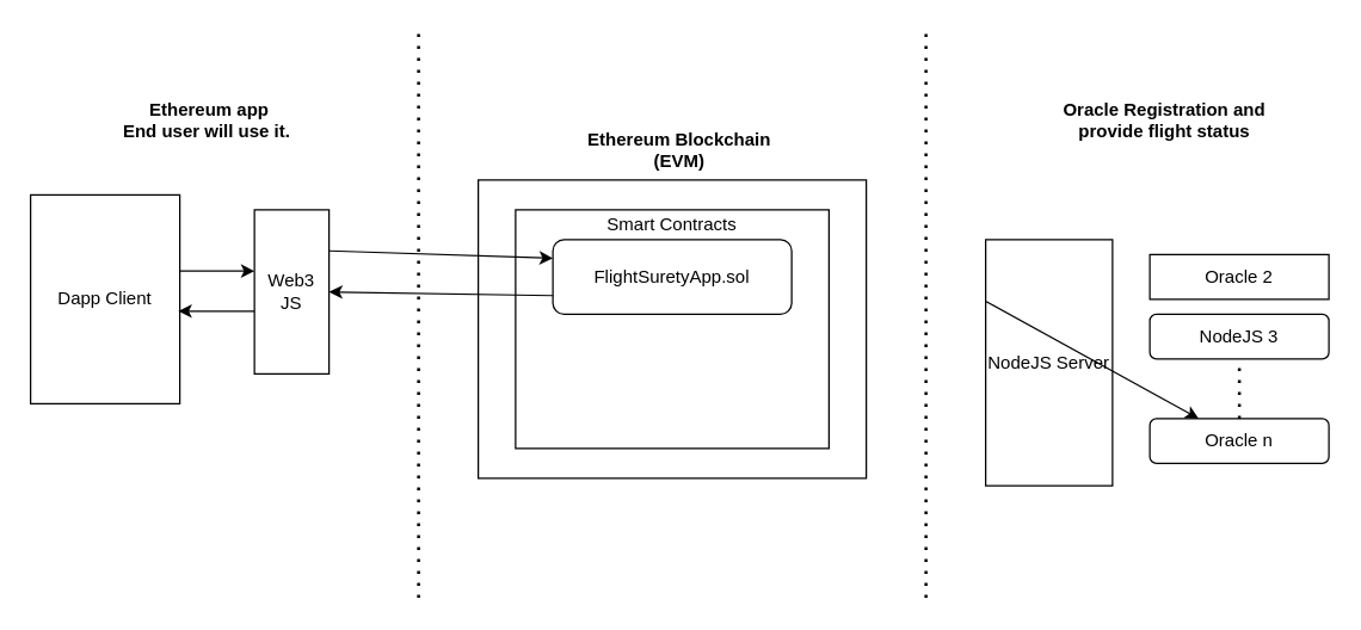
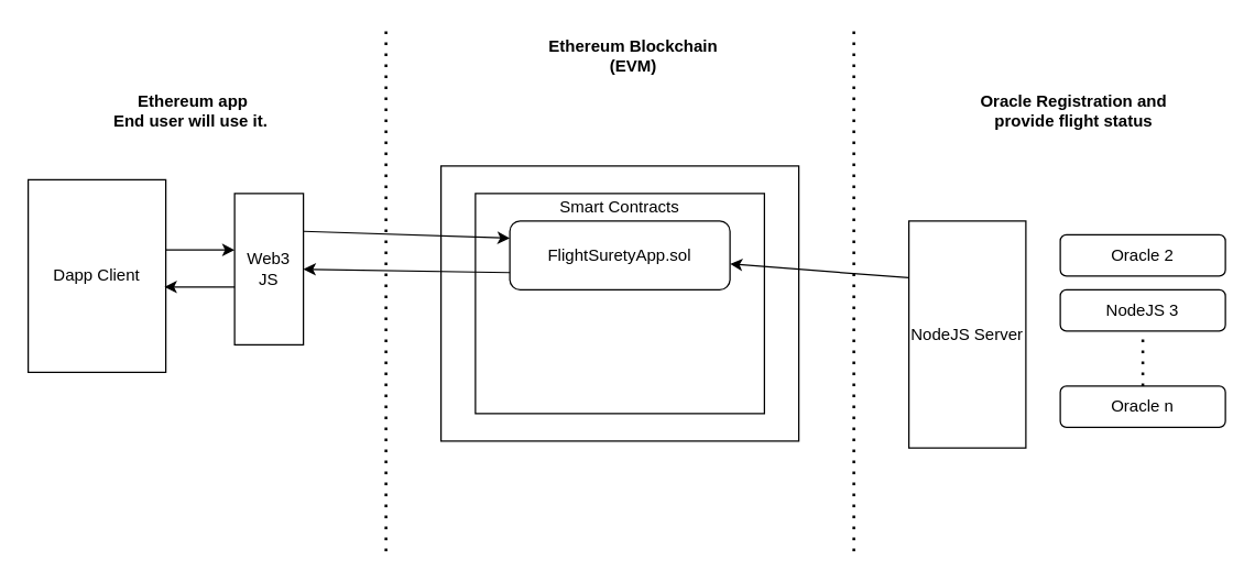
  <mxCell id="0" />
  <mxCell id="1" parent="0" />
  <mxCell id="2" value="" style="rounded=0;whiteSpace=wrap;html=1;" vertex="1" parent="1"><mxGeometry x="320" y="120" width="260" height="200" as="geometry" /></mxCell>
- <mxCell id="3" value="Ethereum Blockchain (EVM)" style="text;html=1;strokeColor=none;fillColor=none;align=center;verticalAlign=middle;whiteSpace=wrap;rounded=0;fontStyle=1" vertex="1" parent="1"><mxGeometry x="380" y="90" width="150" height="20" as="geometry" /></mxCell>
+ <mxCell id="3" value="Ethereum Blockchain (EVM)" style="text;html=1;strokeColor=none;fillColor=none;align=center;verticalAlign=middle;whiteSpace=wrap;rounded=0;fontStyle=1" vertex="1" parent="1"><mxGeometry x="385" y="30" width="150" height="20" as="geometry" /></mxCell>
  <mxCell id="4" value="Web3 JS" style="rounded=0;whiteSpace=wrap;html=1;" vertex="1" parent="1"><mxGeometry x="170" y="140" width="50" height="110" as="geometry" /></mxCell>
  <mxCell id="5" value="" style="rounded=0;whiteSpace=wrap;html=1;" vertex="1" parent="1"><mxGeometry x="345" y="140" width="210" height="160" as="geometry" /></mxCell>
  <mxCell id="6" value="FlightSuretyApp.sol" style="rounded=1;whiteSpace=wrap;html=1;" vertex="1" parent="1"><mxGeometry x="370" y="160" width="160" height="50" as="geometry" /></mxCell>
  <mxCell id="7" value="Smart Contracts" style="text;html=1;strokeColor=none;fillColor=none;align=center;verticalAlign=middle;whiteSpace=wrap;rounded=0;" vertex="1" parent="1"><mxGeometry x="375" y="140" width="150" height="20" as="geometry" /></mxCell>
  <mxCell id="8" value="NodeJS Server" style="rounded=0;whiteSpace=wrap;html=1;" vertex="1" parent="1"><mxGeometry x="660" y="160" width="85" height="165" as="geometry" /></mxCell>
- <mxCell id="9" value="&lt;span&gt;Oracle 2&lt;/span&gt;" style="whiteSpace=wrap;html=1;rounded=0;" vertex="1" parent="1"><mxGeometry x="770" y="170" width="120" height="30" as="geometry" /></mxCell>
+ <mxCell id="9" value="&lt;span&gt;Oracle 2&lt;/span&gt;" style="rounded=1;whiteSpace=wrap;html=1;" vertex="1" parent="1"><mxGeometry x="770" y="170" width="120" height="30" as="geometry" /></mxCell>
  <mxCell id="10" value="NodeJS 3" style="rounded=1;whiteSpace=wrap;html=1;" vertex="1" parent="1"><mxGeometry x="770" y="210" width="120" height="30" as="geometry" /></mxCell>
  <mxCell id="11" value="Oracle n" style="rounded=1;whiteSpace=wrap;html=1;" vertex="1" parent="1"><mxGeometry x="770" y="280" width="120" height="30" as="geometry" /></mxCell>
  <mxCell id="12" value="" style="endArrow=none;dashed=1;html=1;dashPattern=1 3;strokeWidth=2;entryX=0.5;entryY=1;entryDx=0;entryDy=0;" edge="1" parent="1" source="11" target="10"><mxGeometry width="50" height="50" relative="1" as="geometry"><mxPoint x="750" y="230" as="sourcePoint" /><mxPoint x="800" y="180" as="targetPoint" /></mxGeometry></mxCell>
  <mxCell id="13" value="" style="endArrow=classic;html=1;exitX=1;exitY=0.25;exitDx=0;exitDy=0;entryX=0;entryY=0.25;entryDx=0;entryDy=0;" edge="1" parent="1" source="4" target="6"><mxGeometry width="50" height="50" relative="1" as="geometry"><mxPoint x="310" y="220" as="sourcePoint" /><mxPoint x="340" y="173" as="targetPoint" /></mxGeometry></mxCell>
  <mxCell id="14" value="" style="endArrow=classic;html=1;exitX=0;exitY=0.75;exitDx=0;exitDy=0;entryX=1;entryY=0.5;entryDx=0;entryDy=0;" edge="1" parent="1" source="6" target="4"><mxGeometry width="50" height="50" relative="1" as="geometry"><mxPoint x="310" y="220" as="sourcePoint" /><mxPoint x="250" y="198" as="targetPoint" /></mxGeometry></mxCell>
  <mxCell id="15" value="Dapp Client" style="rounded=0;whiteSpace=wrap;html=1;" vertex="1" parent="1"><mxGeometry x="20" y="130" width="100" height="140" as="geometry" /></mxCell>
  <mxCell id="16" value="" style="endArrow=classic;html=1;exitX=1;exitY=0.364;exitDx=0;exitDy=0;exitPerimeter=0;" edge="1" parent="1" source="15"><mxGeometry width="50" height="50" relative="1" as="geometry"><mxPoint x="310" y="220" as="sourcePoint" /><mxPoint x="170" y="181" as="targetPoint" /></mxGeometry></mxCell>
  <mxCell id="17" value="" style="endArrow=classic;html=1;entryX=0.99;entryY=0.557;entryDx=0;entryDy=0;entryPerimeter=0;" edge="1" parent="1" target="15"><mxGeometry width="50" height="50" relative="1" as="geometry"><mxPoint x="170" y="208" as="sourcePoint" /><mxPoint x="360" y="170" as="targetPoint" /></mxGeometry></mxCell>
- <mxCell id="18" value="" style="endArrow=classic;html=1;exitX=0;exitY=0.25;exitDx=0;exitDy=0;" edge="1" parent="1" source="8" target="11"><mxGeometry width="50" height="50" relative="1" as="geometry"><mxPoint x="590" y="220" as="sourcePoint" /><mxPoint x="640" y="170" as="targetPoint" /></mxGeometry></mxCell>
+ <mxCell id="18" value="" style="endArrow=classic;html=1;exitX=0;exitY=0.25;exitDx=0;exitDy=0;" edge="1" parent="1" source="8" target="6"><mxGeometry width="50" height="50" relative="1" as="geometry"><mxPoint x="590" y="220" as="sourcePoint" /><mxPoint x="640" y="170" as="targetPoint" /></mxGeometry></mxCell>
  <mxCell id="19" value="Oracle Registration and provide flight status" style="text;html=1;strokeColor=none;fillColor=none;align=center;verticalAlign=middle;whiteSpace=wrap;rounded=0;fontStyle=1" vertex="1" parent="1"><mxGeometry x="710" y="70" width="140" height="20" as="geometry" /></mxCell>
  <mxCell id="20" value="" style="endArrow=none;dashed=1;html=1;dashPattern=1 3;strokeWidth=2;" edge="1" parent="1"><mxGeometry width="50" height="50" relative="1" as="geometry"><mxPoint x="620" y="400" as="sourcePoint" /><mxPoint x="620" y="20" as="targetPoint" /></mxGeometry></mxCell>
  <mxCell id="21" value="" style="endArrow=none;dashed=1;html=1;dashPattern=1 3;strokeWidth=2;" edge="1" parent="1"><mxGeometry width="50" height="50" relative="1" as="geometry"><mxPoint x="280" y="400" as="sourcePoint" /><mxPoint x="280" y="20" as="targetPoint" /></mxGeometry></mxCell>
  <mxCell id="22" value="Ethereum app&lt;br&gt;End user will use it.&amp;nbsp;" style="text;html=1;strokeColor=none;fillColor=none;align=center;verticalAlign=middle;whiteSpace=wrap;rounded=0;fontStyle=1" vertex="1" parent="1"><mxGeometry x="70" y="70" width="140" height="20" as="geometry" /></mxCell>
